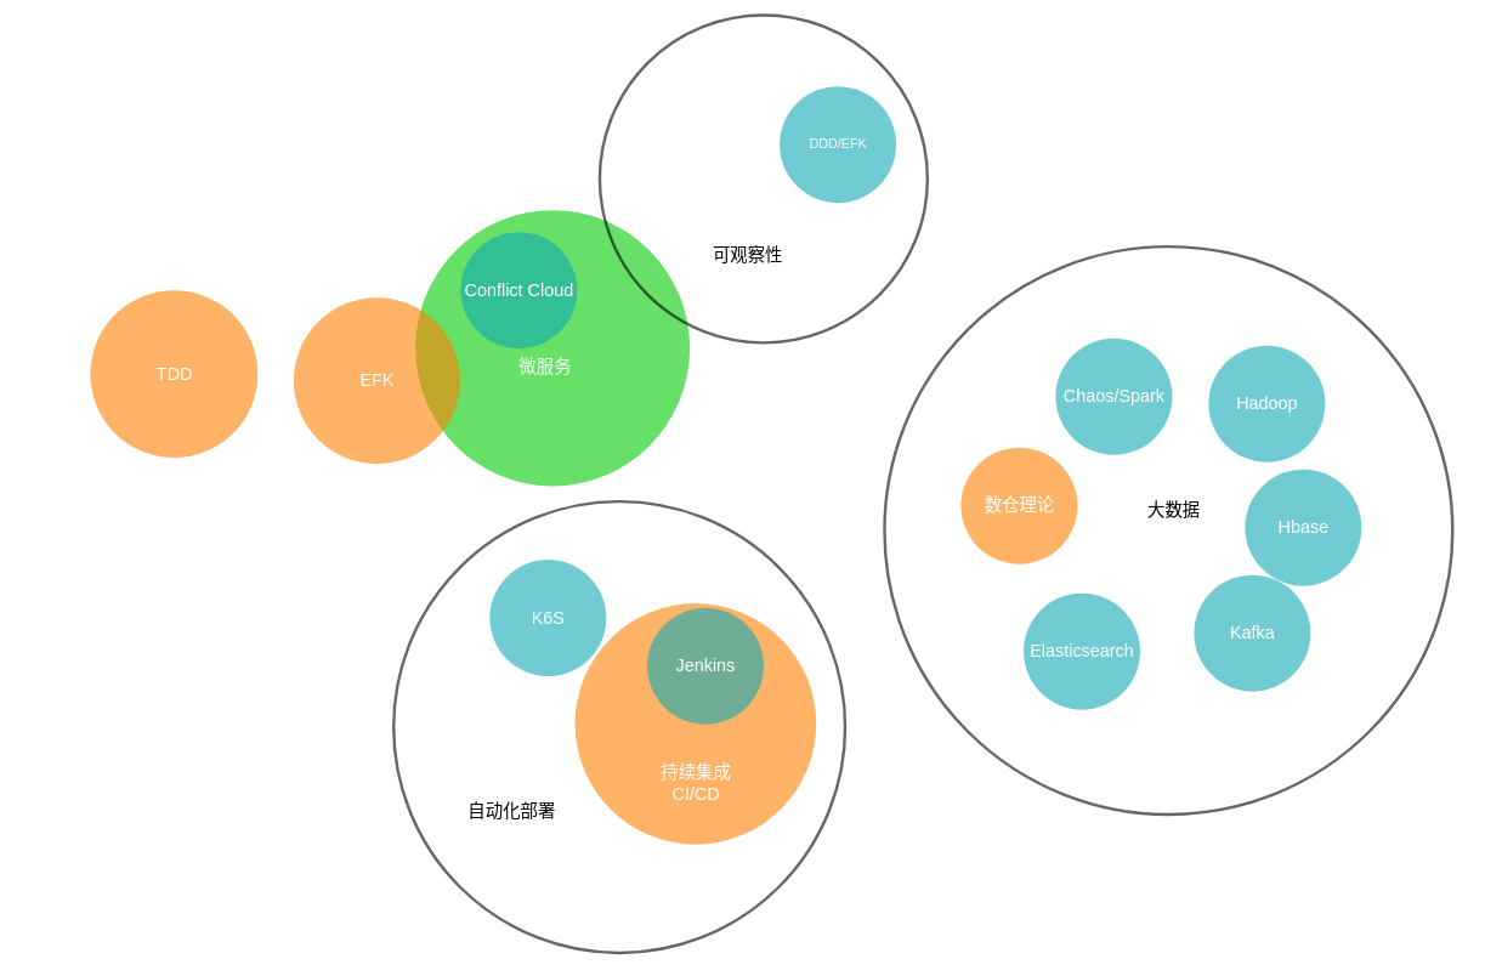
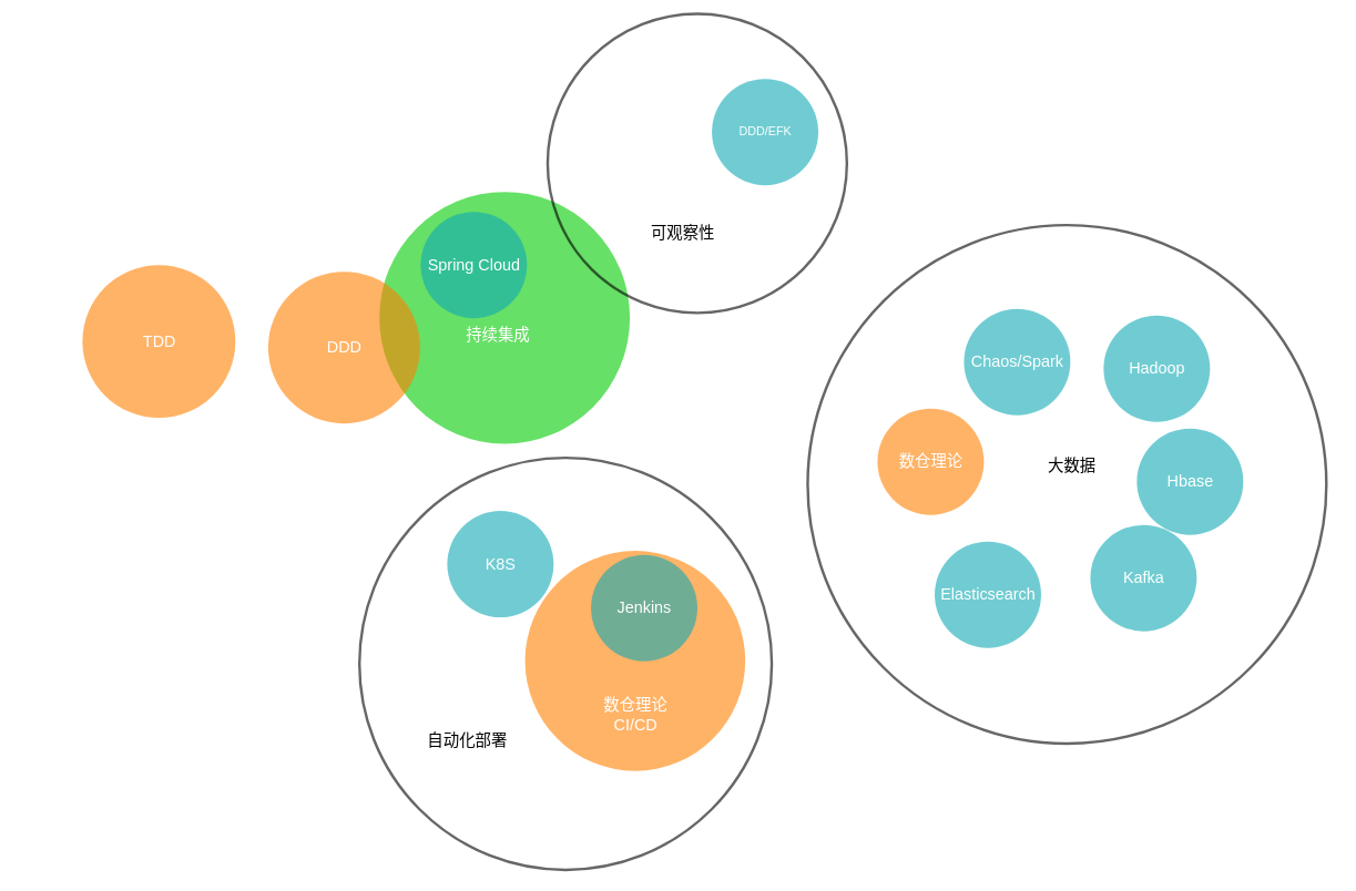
  <mxCell id="0" />
  <mxCell id="1" parent="0" />
  <mxCell id="2" value="" style="ellipse;fillColor=none;opacity=60;strokeColor=#000000;html=1;fontColor=#FFFFFF;aspect=fixed;strokeWidth=4;" parent="1" vertex="1"><mxGeometry x="1214" y="338" width="780" height="780" as="geometry" /></mxCell>
  <mxCell id="3" value="Revolution" style="text;fontSize=24;align=center;verticalAlign=middle;html=1;fontColor=#FFFFFF;" parent="1" vertex="1"><mxGeometry x="1640" y="638" width="190" height="70" as="geometry" /></mxCell>
  <mxCell id="4" value="Military" style="text;align=center;html=1;fontColor=#FFFFFF;fontSize=16;" parent="1" vertex="1"><mxGeometry x="1510" y="608" width="40" height="40" as="geometry" /></mxCell>
  <mxCell id="5" value="Conflict" style="text;align=center;html=1;fontColor=#FFFFFF;fontSize=16;" parent="1" vertex="1"><mxGeometry x="1390" y="828" width="40" height="40" as="geometry" /></mxCell>
  <mxCell id="6" value="Chaos" style="text;align=center;html=1;fontColor=#FFFFFF;fontSize=16;" parent="1" vertex="1"><mxGeometry x="1640" y="828" width="40" height="40" as="geometry" /></mxCell>
  <mxCell id="7" value="Balance" style="text;align=center;html=1;fontColor=#FFFFFF;fontSize=16;" parent="1" vertex="1"><mxGeometry x="1510" y="758" width="40" height="40" as="geometry" /></mxCell>
  <mxCell id="8" value="" style="group" parent="1" vertex="1" connectable="0"><mxGeometry x="570" y="718" width="746.36" height="600" as="geometry" /></mxCell>
  <mxCell id="9" value="" style="ellipse;fillColor=none;opacity=60;strokeColor=#000000;html=1;fontColor=#FFFFFF;aspect=fixed;strokeWidth=4;" parent="8" vertex="1"><mxGeometry x="-30" y="-30" width="620" height="620" as="geometry" /></mxCell>
  <mxCell id="10" value="" style="group" parent="8" vertex="1" connectable="0"><mxGeometry x="30" y="50" width="304" height="160" as="geometry" /></mxCell>
  <mxCell id="11" value="" style="ellipse;fillColor=#12AAB5;opacity=60;strokeColor=none;html=1;fontColor=#FFFFFF;aspect=fixed;" parent="10" vertex="1"><mxGeometry x="72" width="160" height="160" as="geometry" /></mxCell>
- <mxCell id="12" value="K6S" style="text;fontSize=24;align=center;verticalAlign=middle;html=1;fontColor=#FFFFFF;" parent="10" vertex="1"><mxGeometry y="24" width="304" height="112" as="geometry" /></mxCell>
+ <mxCell id="12" value="K8S" style="text;fontSize=24;align=center;verticalAlign=middle;html=1;fontColor=#FFFFFF;" parent="10" vertex="1"><mxGeometry y="24" width="304" height="112" as="geometry" /></mxCell>
  <mxCell id="13" value="" style="group" parent="8" vertex="1" connectable="0"><mxGeometry x="70" y="110" width="676.36" height="421.13" as="geometry" /></mxCell>
  <mxCell id="14" value="" style="ellipse;fillColor=#FF8000;opacity=60;strokeColor=none;html=1;fontColor=#FFFFFF;aspect=fixed;" parent="13" vertex="1"><mxGeometry x="149.049" width="331.126" height="331.126" as="geometry" /></mxCell>
- <mxCell id="15" value="持续集成&lt;br&gt;CI/CD" style="text;fontSize=24;align=center;verticalAlign=middle;html=1;fontColor=#FFFFFF;" parent="13" vertex="1"><mxGeometry x="-4.48" y="131.128" width="638.18" height="231.791" as="geometry" /></mxCell>
+ <mxCell id="15" value="数仓理论&lt;br&gt;CI/CD" style="text;fontSize=24;align=center;verticalAlign=middle;html=1;fontColor=#FFFFFF;" parent="13" vertex="1"><mxGeometry x="-4.48" y="131.128" width="638.18" height="231.791" as="geometry" /></mxCell>
  <mxCell id="16" value="" style="group" parent="13" vertex="1" connectable="0"><mxGeometry x="176.17" y="6.13" width="304" height="160" as="geometry" /></mxCell>
  <mxCell id="17" value="" style="ellipse;fillColor=#12AAB5;opacity=60;strokeColor=none;html=1;fontColor=#FFFFFF;aspect=fixed;" parent="16" vertex="1"><mxGeometry x="72" width="160" height="160" as="geometry" /></mxCell>
  <mxCell id="18" value="Jenkins" style="text;fontSize=24;align=center;verticalAlign=middle;html=1;fontColor=#FFFFFF;" parent="16" vertex="1"><mxGeometry y="24" width="304" height="112" as="geometry" /></mxCell>
  <mxCell id="19" value="&lt;font color=&quot;#000000&quot;&gt;自动化部署&lt;/font&gt;" style="text;fontSize=24;align=center;verticalAlign=middle;html=1;fontColor=#FFFFFF;" parent="13" vertex="1"><mxGeometry x="-90" y="230" width="304" height="112" as="geometry" /></mxCell>
  <mxCell id="20" value="" style="group" parent="1" vertex="1" connectable="0"><mxGeometry x="570" y="288" width="420.32" height="379" as="geometry" /></mxCell>
  <mxCell id="21" value="" style="ellipse;fillColor=#00CC00;opacity=60;strokeColor=none;html=1;fontColor=#FFFFFF;aspect=fixed;" parent="20" vertex="1"><mxGeometry width="376.65" height="379" as="geometry" /></mxCell>
- <mxCell id="22" value="微服务" style="text;fontSize=24;align=center;verticalAlign=middle;html=1;fontColor=#FFFFFF;" parent="20" vertex="1"><mxGeometry x="26.32" y="159" width="304" height="113" as="geometry" /></mxCell>
+ <mxCell id="22" value="持续集成" style="text;fontSize=24;align=center;verticalAlign=middle;html=1;fontColor=#FFFFFF;" parent="20" vertex="1"><mxGeometry x="26.32" y="159" width="304" height="113" as="geometry" /></mxCell>
  <mxCell id="23" value="" style="group" parent="20" vertex="1" connectable="0"><mxGeometry x="-270" y="120.0" width="434" height="228.42" as="geometry" /></mxCell>
  <mxCell id="24" value="" style="ellipse;fillColor=#FF8000;opacity=60;strokeColor=none;html=1;fontColor=#FFFFFF;aspect=fixed;" parent="23" vertex="1"><mxGeometry x="102.789" width="228.419" height="228.419" as="geometry" /></mxCell>
- <mxCell id="25" value="EFK" style="text;fontSize=24;align=center;verticalAlign=middle;html=1;fontColor=#FFFFFF;" parent="23" vertex="1"><mxGeometry y="34.263" width="434" height="159.894" as="geometry" /></mxCell>
+ <mxCell id="25" value="DDD" style="text;fontSize=24;align=center;verticalAlign=middle;html=1;fontColor=#FFFFFF;" parent="23" vertex="1"><mxGeometry y="34.263" width="434" height="159.894" as="geometry" /></mxCell>
  <mxCell id="26" value="" style="group" parent="20" vertex="1" connectable="0"><mxGeometry x="-10" y="30" width="304" height="160" as="geometry" /></mxCell>
  <mxCell id="27" value="" style="ellipse;fillColor=#12AAB5;opacity=60;strokeColor=none;html=1;fontColor=#FFFFFF;aspect=fixed;" parent="26" vertex="1"><mxGeometry x="72" width="160" height="160" as="geometry" /></mxCell>
- <mxCell id="28" value="Conflict Cloud" style="text;fontSize=24;align=center;verticalAlign=middle;html=1;fontColor=#FFFFFF;" parent="26" vertex="1"><mxGeometry y="24" width="304" height="112" as="geometry" /></mxCell>
+ <mxCell id="28" value="Spring Cloud" style="text;fontSize=24;align=center;verticalAlign=middle;html=1;fontColor=#FFFFFF;" parent="26" vertex="1"><mxGeometry y="24" width="304" height="112" as="geometry" /></mxCell>
  <mxCell id="29" value="" style="group" parent="1" vertex="1" connectable="0"><mxGeometry x="20" y="398" width="437" height="230" as="geometry" /></mxCell>
  <mxCell id="30" value="" style="group" parent="29" vertex="1" connectable="0"><mxGeometry width="437" height="230" as="geometry" /></mxCell>
  <mxCell id="31" value="" style="ellipse;fillColor=#FF8000;opacity=60;strokeColor=none;html=1;fontColor=#FFFFFF;aspect=fixed;" parent="30" vertex="1"><mxGeometry x="103.5" width="230" height="230" as="geometry" /></mxCell>
  <mxCell id="32" value="TDD" style="text;fontSize=24;align=center;verticalAlign=middle;html=1;fontColor=#FFFFFF;" parent="30" vertex="1"><mxGeometry y="34.5" width="437" height="161" as="geometry" /></mxCell>
  <mxCell id="33" value="" style="group" parent="1" vertex="1" connectable="0"><mxGeometry x="1347" y="414" width="670" height="690" as="geometry" /></mxCell>
  <mxCell id="34" value="" style="group" parent="33" vertex="1" connectable="0"><mxGeometry x="30" y="50" width="304" height="170" as="geometry" /></mxCell>
  <mxCell id="35" value="" style="ellipse;fillColor=#12AAB5;opacity=60;strokeColor=none;html=1;fontColor=#FFFFFF;aspect=fixed;" parent="34" vertex="1"><mxGeometry x="72" width="160" height="160" as="geometry" /></mxCell>
  <mxCell id="36" value="Chaos/Spark" style="text;fontSize=24;align=center;verticalAlign=middle;html=1;fontColor=#FFFFFF;" parent="34" vertex="1"><mxGeometry y="24" width="304" height="112" as="geometry" /></mxCell>
  <mxCell id="37" value="" style="group" parent="33" vertex="1" connectable="0"><mxGeometry x="240" y="60" width="304" height="160" as="geometry" /></mxCell>
  <mxCell id="38" value="" style="ellipse;fillColor=#12AAB5;opacity=60;strokeColor=none;html=1;fontColor=#FFFFFF;aspect=fixed;" parent="37" vertex="1"><mxGeometry x="72" width="160" height="160" as="geometry" /></mxCell>
  <mxCell id="39" value="Hadoop" style="text;fontSize=24;align=center;verticalAlign=middle;html=1;fontColor=#FFFFFF;" parent="37" vertex="1"><mxGeometry y="24" width="304" height="112" as="geometry" /></mxCell>
  <mxCell id="40" value="" style="group" parent="33" vertex="1" connectable="0"><mxGeometry x="290" y="230" width="304" height="160" as="geometry" /></mxCell>
  <mxCell id="41" value="" style="ellipse;fillColor=#12AAB5;opacity=60;strokeColor=none;html=1;fontColor=#FFFFFF;aspect=fixed;" parent="40" vertex="1"><mxGeometry x="72" width="160" height="160" as="geometry" /></mxCell>
  <mxCell id="42" value="Hbase" style="text;fontSize=24;align=center;verticalAlign=middle;html=1;fontColor=#FFFFFF;" parent="40" vertex="1"><mxGeometry y="24" width="304" height="112" as="geometry" /></mxCell>
  <mxCell id="43" value="" style="group" parent="33" vertex="1" connectable="0"><mxGeometry x="220" y="375" width="304" height="160" as="geometry" /></mxCell>
  <mxCell id="44" value="" style="ellipse;fillColor=#12AAB5;opacity=60;strokeColor=none;html=1;fontColor=#FFFFFF;aspect=fixed;" parent="43" vertex="1"><mxGeometry x="72" width="160" height="160" as="geometry" /></mxCell>
  <mxCell id="45" value="Kafka" style="text;fontSize=24;align=center;verticalAlign=middle;html=1;fontColor=#FFFFFF;" parent="43" vertex="1"><mxGeometry y="24" width="304" height="112" as="geometry" /></mxCell>
  <mxCell id="46" value="" style="group" parent="33" vertex="1" connectable="0"><mxGeometry x="-14" y="400" width="304" height="160" as="geometry" /></mxCell>
  <mxCell id="47" value="" style="ellipse;fillColor=#12AAB5;opacity=60;strokeColor=none;html=1;fontColor=#FFFFFF;aspect=fixed;" parent="46" vertex="1"><mxGeometry x="72" width="160" height="160" as="geometry" /></mxCell>
  <mxCell id="48" value="Elasticsearch" style="text;fontSize=24;align=center;verticalAlign=middle;html=1;fontColor=#FFFFFF;" parent="46" vertex="1"><mxGeometry y="24" width="304" height="112" as="geometry" /></mxCell>
  <mxCell id="49" value="" style="group" parent="33" vertex="1" connectable="0"><mxGeometry x="-100" y="200" width="304" height="160" as="geometry" /></mxCell>
  <mxCell id="50" value="" style="ellipse;fillColor=#FF8000;opacity=60;strokeColor=none;html=1;fontColor=#FFFFFF;aspect=fixed;" parent="49" vertex="1"><mxGeometry x="72" width="160" height="160" as="geometry" /></mxCell>
  <mxCell id="51" value="数仓理论" style="text;fontSize=24;align=center;verticalAlign=middle;html=1;fontColor=#FFFFFF;" parent="49" vertex="1"><mxGeometry y="24" width="304" height="112" as="geometry" /></mxCell>
  <mxCell id="52" value="&lt;font color=&quot;#000000&quot;&gt;大数据&lt;/font&gt;" style="text;fontSize=24;align=center;verticalAlign=middle;html=1;fontColor=#FFFFFF;" parent="33" vertex="1"><mxGeometry x="112" y="230" width="304" height="112" as="geometry" /></mxCell>
  <mxCell id="53" value="" style="group" vertex="1" connectable="0" parent="1"><mxGeometry x="457" y="350" width="1138" height="264" as="geometry" /></mxCell>
  <mxCell id="54" value="" style="group;strokeWidth=5;" vertex="1" connectable="0" parent="53"><mxGeometry x="110" y="-330" width="988" height="594" as="geometry" /></mxCell>
  <mxCell id="55" value="" style="ellipse;fillColor=none;opacity=60;strokeColor=#000000;html=1;fontColor=#FFFFFF;aspect=fixed;strokeWidth=4;" vertex="1" parent="54"><mxGeometry x="256" width="450" height="450" as="geometry" /></mxCell>
  <mxCell id="56" value="可观察性" style="text;fontSize=24;align=center;verticalAlign=middle;html=1;fontColor=#000000;" vertex="1" parent="54"><mxGeometry x="350" y="268" width="218" height="124" as="geometry" /></mxCell>
  <mxCell id="57" value="DDD/EFK" style="ellipse;fillColor=#12AAB5;opacity=60;strokeColor=none;html=1;fontColor=#FFFFFF;aspect=fixed;fontSize=18;" vertex="1" parent="54"><mxGeometry x="503" y="98" width="160" height="160" as="geometry" /></mxCell>
